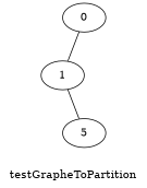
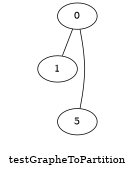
  graph {
    label=testGrapheToPartition
    0 [height=0.5 width=0.75]
    1 [height=0.5 width=0.75]
    n3 [height=0.5 label=5 width=0.75]
    0 -- 1
-   1 -- n3
+   0 -- n3
  }
